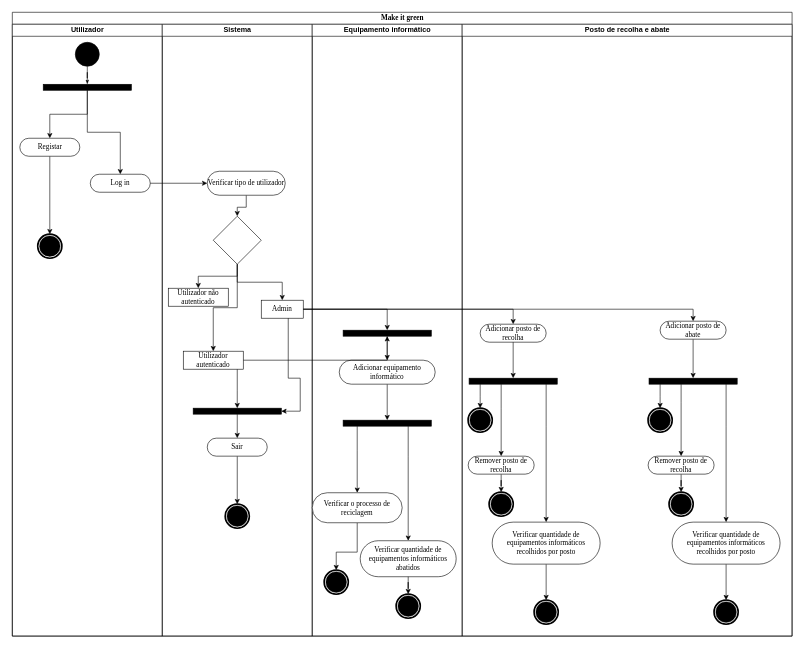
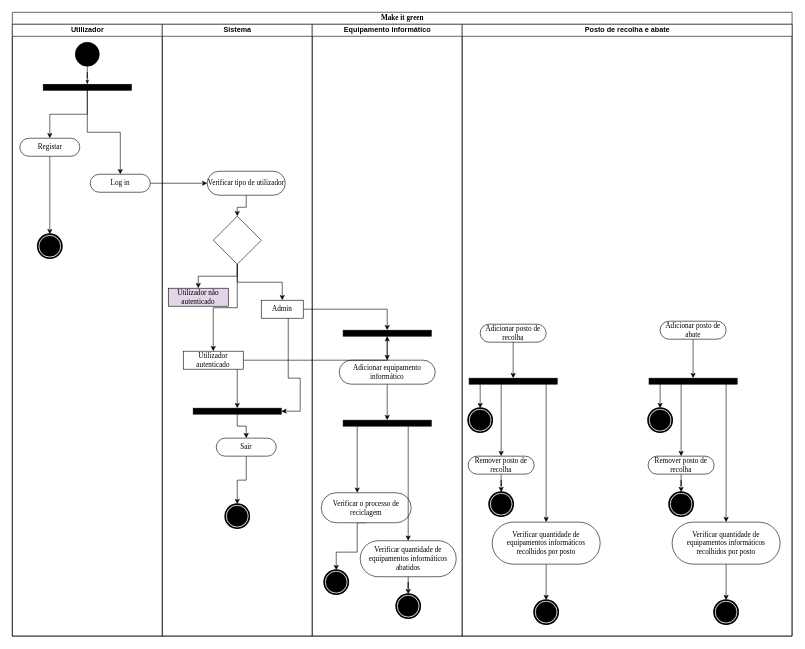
  <mxCell id="0" />
  <mxCell id="1" parent="0" />
  <mxCell id="2" value="Make it green" style="swimlane;html=1;childLayout=stackLayout;startSize=20;rounded=0;shadow=0;comic=0;labelBackgroundColor=none;strokeWidth=1;fontFamily=Verdana;fontSize=12;align=center;" parent="1" vertex="1"><mxGeometry x="20" y="20" width="1300" height="1040" as="geometry" /></mxCell>
  <mxCell id="3" value="Utilizador" style="swimlane;html=1;startSize=20;" parent="2" vertex="1"><mxGeometry y="20" width="250" height="1020" as="geometry" /></mxCell>
  <mxCell id="4" value="" style="ellipse;whiteSpace=wrap;html=1;rounded=0;shadow=0;comic=0;labelBackgroundColor=none;strokeWidth=1;fillColor=#000000;fontFamily=Verdana;fontSize=12;align=center;" parent="3" vertex="1"><mxGeometry x="105" y="30" width="40" height="40" as="geometry" /></mxCell>
  <mxCell id="5" style="edgeStyle=orthogonalEdgeStyle;rounded=0;orthogonalLoop=1;jettySize=auto;html=1;" edge="1" parent="3" source="6" target="8"><mxGeometry relative="1" as="geometry" /></mxCell>
  <mxCell id="6" value="Registar" style="rounded=1;whiteSpace=wrap;html=1;shadow=0;comic=0;labelBackgroundColor=none;strokeWidth=1;fontFamily=Verdana;fontSize=12;align=center;arcSize=50;" parent="3" vertex="1"><mxGeometry x="12.5" y="190" width="100" height="30" as="geometry" /></mxCell>
  <mxCell id="7" value="Log in" style="rounded=1;whiteSpace=wrap;html=1;shadow=0;comic=0;labelBackgroundColor=none;strokeWidth=1;fontFamily=Verdana;fontSize=12;align=center;arcSize=50;" vertex="1" parent="3"><mxGeometry x="130" y="250" width="100" height="30" as="geometry" /></mxCell>
  <mxCell id="8" value="" style="shape=mxgraph.bpmn.shape;html=1;verticalLabelPosition=bottom;labelBackgroundColor=#ffffff;verticalAlign=top;perimeter=ellipsePerimeter;outline=end;symbol=terminate;rounded=0;shadow=0;comic=0;strokeWidth=1;fontFamily=Verdana;fontSize=12;align=center;" vertex="1" parent="3"><mxGeometry x="42.5" y="350" width="40" height="40" as="geometry" /></mxCell>
  <mxCell id="9" style="edgeStyle=orthogonalEdgeStyle;rounded=0;orthogonalLoop=1;jettySize=auto;html=1;" edge="1" parent="2" source="7" target="16"><mxGeometry relative="1" as="geometry"><mxPoint x="290.5" y="185" as="targetPoint" /></mxGeometry></mxCell>
  <mxCell id="10" style="edgeStyle=orthogonalEdgeStyle;rounded=0;orthogonalLoop=1;jettySize=auto;html=1;" edge="1" parent="2" source="13" target="22"><mxGeometry relative="1" as="geometry"><mxPoint x="640" y="510" as="targetPoint" /></mxGeometry></mxCell>
  <mxCell id="11" value="Sistema" style="swimlane;html=1;startSize=20;" parent="2" vertex="1"><mxGeometry x="250" y="20" width="250" height="1020" as="geometry" /></mxCell>
  <mxCell id="12" style="edgeStyle=orthogonalEdgeStyle;rounded=0;orthogonalLoop=1;jettySize=auto;html=1;entryX=0.5;entryY=0;entryDx=0;entryDy=0;" edge="1" parent="11" source="14" target="13"><mxGeometry relative="1" as="geometry"><mxPoint x="114" y="170" as="sourcePoint" /></mxGeometry></mxCell>
  <mxCell id="13" value="Admin" style="rounded=0;whiteSpace=wrap;html=1;shadow=0;comic=0;labelBackgroundColor=none;strokeWidth=1;fontFamily=Verdana;fontSize=12;align=center;arcSize=50;" vertex="1" parent="11"><mxGeometry x="165" y="460" width="70" height="30" as="geometry" /></mxCell>
  <mxCell id="14" value="" style="rhombus;whiteSpace=wrap;html=1;" vertex="1" parent="11"><mxGeometry x="85" y="320" width="80" height="80" as="geometry" /></mxCell>
  <mxCell id="15" style="edgeStyle=orthogonalEdgeStyle;rounded=0;orthogonalLoop=1;jettySize=auto;html=1;" edge="1" parent="11" source="16" target="14"><mxGeometry relative="1" as="geometry"><mxPoint x="180" y="230" as="targetPoint" /></mxGeometry></mxCell>
  <mxCell id="16" value="Verificar tipo de utilizador" style="rounded=1;whiteSpace=wrap;html=1;shadow=0;comic=0;labelBackgroundColor=none;strokeWidth=1;fontFamily=Verdana;fontSize=12;align=center;arcSize=50;" vertex="1" parent="11"><mxGeometry x="75" y="245" width="130" height="40" as="geometry" /></mxCell>
  <mxCell id="17" style="edgeStyle=orthogonalEdgeStyle;rounded=0;orthogonalLoop=1;jettySize=auto;html=1;" edge="1" parent="11" source="18" target="19"><mxGeometry relative="1" as="geometry" /></mxCell>
- <mxCell id="18" value="Sair" style="rounded=1;whiteSpace=wrap;html=1;shadow=0;comic=0;labelBackgroundColor=none;strokeWidth=1;fontFamily=Verdana;fontSize=12;align=center;arcSize=50;" vertex="1" parent="11"><mxGeometry x="75" y="690" width="100" height="30" as="geometry" /></mxCell>
+ <mxCell id="18" value="Sair" style="rounded=1;whiteSpace=wrap;html=1;shadow=0;comic=0;labelBackgroundColor=none;strokeWidth=1;fontFamily=Verdana;fontSize=12;align=center;arcSize=50;" vertex="1" parent="11"><mxGeometry x="90" y="690" width="100" height="30" as="geometry" /></mxCell>
  <mxCell id="19" value="" style="shape=mxgraph.bpmn.shape;html=1;verticalLabelPosition=bottom;labelBackgroundColor=#ffffff;verticalAlign=top;perimeter=ellipsePerimeter;outline=end;symbol=terminate;rounded=0;shadow=0;comic=0;strokeWidth=1;fontFamily=Verdana;fontSize=12;align=center;" vertex="1" parent="11"><mxGeometry x="105" y="800" width="40" height="40" as="geometry" /></mxCell>
  <mxCell id="20" value="Equipamento informático" style="swimlane;html=1;startSize=20;" parent="2" vertex="1"><mxGeometry x="500" y="20" width="250" height="1020" as="geometry" /></mxCell>
  <mxCell id="21" style="edgeStyle=orthogonalEdgeStyle;rounded=0;orthogonalLoop=1;jettySize=auto;html=1;" edge="1" parent="20" source="22" target="24"><mxGeometry relative="1" as="geometry" /></mxCell>
  <mxCell id="22" value="" style="whiteSpace=wrap;html=1;rounded=0;shadow=0;comic=0;labelBackgroundColor=none;strokeWidth=1;fillColor=#000000;fontFamily=Verdana;fontSize=12;align=center;rotation=0;" vertex="1" parent="20"><mxGeometry x="51.5" y="510" width="147" height="10" as="geometry" /></mxCell>
  <mxCell id="23" style="edgeStyle=orthogonalEdgeStyle;rounded=0;orthogonalLoop=1;jettySize=auto;html=1;entryX=0.5;entryY=0;entryDx=0;entryDy=0;" edge="1" parent="20" source="24" target="30"><mxGeometry relative="1" as="geometry" /></mxCell>
  <mxCell id="24" value="Adicionar equipamento informático" style="rounded=1;whiteSpace=wrap;html=1;shadow=0;comic=0;labelBackgroundColor=none;strokeWidth=1;fontFamily=Verdana;fontSize=12;align=center;arcSize=50;" vertex="1" parent="20"><mxGeometry x="45" y="560" width="160" height="40" as="geometry" /></mxCell>
  <mxCell id="25" style="edgeStyle=orthogonalEdgeStyle;rounded=0;orthogonalLoop=1;jettySize=auto;html=1;exitX=0.5;exitY=1;exitDx=0;exitDy=0;" edge="1" parent="20" source="26" target="27"><mxGeometry relative="1" as="geometry"><mxPoint x="60" y="860" as="sourcePoint" /><Array as="points"><mxPoint x="75" y="880" /><mxPoint x="40" y="880" /></Array></mxGeometry></mxCell>
- <mxCell id="26" value="Verificar o processo de reciclagem" style="rounded=1;whiteSpace=wrap;html=1;shadow=0;comic=0;labelBackgroundColor=none;strokeWidth=1;fontFamily=Verdana;fontSize=12;align=center;arcSize=50;" vertex="1" parent="20"><mxGeometry y="781" width="150" height="50" as="geometry" /></mxCell>
+ <mxCell id="26" value="Verificar o processo de reciclagem" style="rounded=1;whiteSpace=wrap;html=1;shadow=0;comic=0;labelBackgroundColor=none;strokeWidth=1;fontFamily=Verdana;fontSize=12;align=center;arcSize=50;" vertex="1" parent="20"><mxGeometry x="15" y="781" width="150" height="50" as="geometry" /></mxCell>
  <mxCell id="27" value="" style="shape=mxgraph.bpmn.shape;html=1;verticalLabelPosition=bottom;labelBackgroundColor=#ffffff;verticalAlign=top;perimeter=ellipsePerimeter;outline=end;symbol=terminate;rounded=0;shadow=0;comic=0;strokeWidth=1;fontFamily=Verdana;fontSize=12;align=center;" vertex="1" parent="20"><mxGeometry x="20" y="910" width="40" height="40" as="geometry" /></mxCell>
  <mxCell id="28" value="" style="shape=mxgraph.bpmn.shape;html=1;verticalLabelPosition=bottom;labelBackgroundColor=#ffffff;verticalAlign=top;perimeter=ellipsePerimeter;outline=end;symbol=terminate;rounded=0;shadow=0;comic=0;strokeWidth=1;fontFamily=Verdana;fontSize=12;align=center;" vertex="1" parent="20"><mxGeometry x="140" y="950" width="40" height="40" as="geometry" /></mxCell>
  <mxCell id="29" style="edgeStyle=orthogonalEdgeStyle;rounded=0;orthogonalLoop=1;jettySize=auto;html=1;" edge="1" parent="20" source="30" target="26"><mxGeometry relative="1" as="geometry"><Array as="points"><mxPoint x="75" y="710" /><mxPoint x="75" y="710" /></Array></mxGeometry></mxCell>
  <mxCell id="30" value="" style="whiteSpace=wrap;html=1;rounded=0;shadow=0;comic=0;labelBackgroundColor=none;strokeWidth=1;fillColor=#000000;fontFamily=Verdana;fontSize=12;align=center;rotation=0;" vertex="1" parent="20"><mxGeometry x="51.5" y="660" width="147" height="10" as="geometry" /></mxCell>
  <mxCell id="31" style="edgeStyle=orthogonalEdgeStyle;rounded=0;orthogonalLoop=1;jettySize=auto;html=1;" edge="1" parent="1" source="33" target="6"><mxGeometry relative="1" as="geometry" /></mxCell>
  <mxCell id="32" style="edgeStyle=orthogonalEdgeStyle;rounded=0;orthogonalLoop=1;jettySize=auto;html=1;" edge="1" parent="1" source="33" target="7"><mxGeometry relative="1" as="geometry" /></mxCell>
  <mxCell id="33" value="" style="whiteSpace=wrap;html=1;rounded=0;shadow=0;comic=0;labelBackgroundColor=none;strokeWidth=1;fillColor=#000000;fontFamily=Verdana;fontSize=12;align=center;rotation=0;" vertex="1" parent="1"><mxGeometry x="71.5" y="140" width="147" height="10" as="geometry" /></mxCell>
  <mxCell id="34" style="edgeStyle=orthogonalEdgeStyle;rounded=0;html=1;labelBackgroundColor=none;startArrow=none;startFill=0;startSize=5;endArrow=classicThin;endFill=1;endSize=5;jettySize=auto;orthogonalLoop=1;strokeWidth=1;fontFamily=Verdana;fontSize=12" parent="1" source="4" target="33" edge="1"><mxGeometry relative="1" as="geometry" /></mxCell>
  <mxCell id="35" value="Posto de recolha e abate" style="swimlane;html=1;startSize=20;" vertex="1" parent="1"><mxGeometry x="770" y="40" width="550" height="1020" as="geometry" /></mxCell>
  <mxCell id="36" value="" style="shape=mxgraph.bpmn.shape;html=1;verticalLabelPosition=bottom;labelBackgroundColor=#ffffff;verticalAlign=top;perimeter=ellipsePerimeter;outline=end;symbol=terminate;rounded=0;shadow=0;comic=0;strokeWidth=1;fontFamily=Verdana;fontSize=12;align=center;" vertex="1" parent="35"><mxGeometry x="10" y="640" width="40" height="40" as="geometry" /></mxCell>
  <mxCell id="37" style="edgeStyle=orthogonalEdgeStyle;rounded=0;orthogonalLoop=1;jettySize=auto;html=1;" edge="1" parent="35" source="38" target="40"><mxGeometry relative="1" as="geometry" /></mxCell>
  <mxCell id="38" value="Verificar quantidade de equipamentos informáticos recolhidos por posto" style="rounded=1;whiteSpace=wrap;html=1;shadow=0;comic=0;labelBackgroundColor=none;strokeWidth=1;fontFamily=Verdana;fontSize=12;align=center;arcSize=50;" vertex="1" parent="35"><mxGeometry x="50" y="830" width="180" height="70" as="geometry" /></mxCell>
  <mxCell id="39" value="" style="shape=mxgraph.bpmn.shape;html=1;verticalLabelPosition=bottom;labelBackgroundColor=#ffffff;verticalAlign=top;perimeter=ellipsePerimeter;outline=end;symbol=terminate;rounded=0;shadow=0;comic=0;strokeWidth=1;fontFamily=Verdana;fontSize=12;align=center;" vertex="1" parent="35"><mxGeometry x="45" y="780" width="40" height="40" as="geometry" /></mxCell>
  <mxCell id="40" value="" style="shape=mxgraph.bpmn.shape;html=1;verticalLabelPosition=bottom;labelBackgroundColor=#ffffff;verticalAlign=top;perimeter=ellipsePerimeter;outline=end;symbol=terminate;rounded=0;shadow=0;comic=0;strokeWidth=1;fontFamily=Verdana;fontSize=12;align=center;" vertex="1" parent="35"><mxGeometry x="120" y="960" width="40" height="40" as="geometry" /></mxCell>
  <mxCell id="41" style="edgeStyle=orthogonalEdgeStyle;rounded=0;orthogonalLoop=1;jettySize=auto;html=1;entryX=0.5;entryY=0;entryDx=0;entryDy=0;" edge="1" parent="35" source="42" target="52"><mxGeometry relative="1" as="geometry" /></mxCell>
  <mxCell id="42" value="Adicionar posto de abate" style="rounded=1;whiteSpace=wrap;html=1;shadow=0;comic=0;labelBackgroundColor=none;strokeWidth=1;fontFamily=Verdana;fontSize=12;align=center;arcSize=50;" vertex="1" parent="35"><mxGeometry x="330" y="495" width="110" height="30" as="geometry" /></mxCell>
  <mxCell id="43" value="Adicionar posto de recolha" style="rounded=1;whiteSpace=wrap;html=1;shadow=0;comic=0;labelBackgroundColor=none;strokeWidth=1;fontFamily=Verdana;fontSize=12;align=center;arcSize=50;" vertex="1" parent="35"><mxGeometry x="30" y="500" width="110" height="30" as="geometry" /></mxCell>
  <mxCell id="44" value="" style="shape=mxgraph.bpmn.shape;html=1;verticalLabelPosition=bottom;labelBackgroundColor=#ffffff;verticalAlign=top;perimeter=ellipsePerimeter;outline=end;symbol=terminate;rounded=0;shadow=0;comic=0;strokeWidth=1;fontFamily=Verdana;fontSize=12;align=center;" vertex="1" parent="35"><mxGeometry x="310" y="640" width="40" height="40" as="geometry" /></mxCell>
  <mxCell id="45" style="edgeStyle=orthogonalEdgeStyle;rounded=0;orthogonalLoop=1;jettySize=auto;html=1;" edge="1" parent="35" source="46" target="54"><mxGeometry relative="1" as="geometry" /></mxCell>
  <mxCell id="46" value="Verificar quantidade de equipamentos informáticos recolhidos por posto" style="rounded=1;whiteSpace=wrap;html=1;shadow=0;comic=0;labelBackgroundColor=none;strokeWidth=1;fontFamily=Verdana;fontSize=12;align=center;arcSize=50;" vertex="1" parent="35"><mxGeometry x="350" y="830" width="180" height="70" as="geometry" /></mxCell>
  <mxCell id="47" style="edgeStyle=orthogonalEdgeStyle;rounded=0;orthogonalLoop=1;jettySize=auto;html=1;" edge="1" parent="35" source="48" target="53"><mxGeometry relative="1" as="geometry" /></mxCell>
  <mxCell id="48" value="Remover posto de recolha" style="rounded=1;whiteSpace=wrap;html=1;shadow=0;comic=0;labelBackgroundColor=none;strokeWidth=1;fontFamily=Verdana;fontSize=12;align=center;arcSize=50;" vertex="1" parent="35"><mxGeometry x="310" y="720" width="110" height="30" as="geometry" /></mxCell>
  <mxCell id="49" style="edgeStyle=orthogonalEdgeStyle;rounded=0;orthogonalLoop=1;jettySize=auto;html=1;" edge="1" parent="35" source="52" target="44"><mxGeometry relative="1" as="geometry"><Array as="points"><mxPoint x="330" y="620" /><mxPoint x="330" y="620" /></Array></mxGeometry></mxCell>
  <mxCell id="50" style="edgeStyle=orthogonalEdgeStyle;rounded=0;orthogonalLoop=1;jettySize=auto;html=1;" edge="1" parent="35" source="52" target="48"><mxGeometry relative="1" as="geometry"><Array as="points"><mxPoint x="365" y="630" /><mxPoint x="365" y="630" /></Array></mxGeometry></mxCell>
  <mxCell id="51" style="edgeStyle=orthogonalEdgeStyle;rounded=0;orthogonalLoop=1;jettySize=auto;html=1;" edge="1" parent="35" source="52" target="46"><mxGeometry relative="1" as="geometry"><Array as="points"><mxPoint x="440" y="670" /><mxPoint x="440" y="670" /></Array></mxGeometry></mxCell>
  <mxCell id="52" value="" style="whiteSpace=wrap;html=1;rounded=0;shadow=0;comic=0;labelBackgroundColor=none;strokeWidth=1;fillColor=#000000;fontFamily=Verdana;fontSize=12;align=center;rotation=0;" vertex="1" parent="35"><mxGeometry x="311.5" y="590" width="147" height="10" as="geometry" /></mxCell>
  <mxCell id="53" value="" style="shape=mxgraph.bpmn.shape;html=1;verticalLabelPosition=bottom;labelBackgroundColor=#ffffff;verticalAlign=top;perimeter=ellipsePerimeter;outline=end;symbol=terminate;rounded=0;shadow=0;comic=0;strokeWidth=1;fontFamily=Verdana;fontSize=12;align=center;" vertex="1" parent="35"><mxGeometry x="345" y="780" width="40" height="40" as="geometry" /></mxCell>
  <mxCell id="54" value="" style="shape=mxgraph.bpmn.shape;html=1;verticalLabelPosition=bottom;labelBackgroundColor=#ffffff;verticalAlign=top;perimeter=ellipsePerimeter;outline=end;symbol=terminate;rounded=0;shadow=0;comic=0;strokeWidth=1;fontFamily=Verdana;fontSize=12;align=center;" vertex="1" parent="35"><mxGeometry x="420" y="960" width="40" height="40" as="geometry" /></mxCell>
  <mxCell id="55" style="edgeStyle=orthogonalEdgeStyle;rounded=0;orthogonalLoop=1;jettySize=auto;html=1;" edge="1" parent="1" source="57" target="22"><mxGeometry relative="1" as="geometry" /></mxCell>
  <mxCell id="56" style="edgeStyle=orthogonalEdgeStyle;rounded=0;orthogonalLoop=1;jettySize=auto;html=1;" edge="1" parent="1" source="57" target="62"><mxGeometry relative="1" as="geometry"><mxPoint x="395" y="640" as="targetPoint" /><Array as="points"><mxPoint x="395" y="650" /><mxPoint x="395" y="650" /></Array></mxGeometry></mxCell>
  <mxCell id="57" value="Utilizador autenticado" style="rounded=0;whiteSpace=wrap;html=1;shadow=0;comic=0;labelBackgroundColor=none;strokeWidth=1;fontFamily=Verdana;fontSize=12;align=center;arcSize=50;" vertex="1" parent="1"><mxGeometry x="305" y="585" width="100" height="30" as="geometry" /></mxCell>
- <mxCell id="58" value="Utilizador não autenticado" style="rounded=0;whiteSpace=wrap;html=1;shadow=0;comic=0;labelBackgroundColor=none;strokeWidth=1;fontFamily=Verdana;fontSize=12;align=center;arcSize=50;" vertex="1" parent="1"><mxGeometry x="280" y="480" width="100" height="30" as="geometry" /></mxCell>
+ <mxCell id="58" value="Utilizador não autenticado" style="rounded=0;whiteSpace=wrap;html=1;shadow=0;comic=0;labelBackgroundColor=none;strokeWidth=1;fontFamily=Verdana;fontSize=12;align=center;arcSize=50;fillColor=#e1d5e7;" vertex="1" parent="1"><mxGeometry x="280" y="480" width="100" height="30" as="geometry" /></mxCell>
  <mxCell id="59" style="edgeStyle=orthogonalEdgeStyle;rounded=0;orthogonalLoop=1;jettySize=auto;html=1;" edge="1" parent="1" source="14" target="58"><mxGeometry relative="1" as="geometry" /></mxCell>
  <mxCell id="60" style="edgeStyle=orthogonalEdgeStyle;rounded=0;orthogonalLoop=1;jettySize=auto;html=1;" edge="1" parent="1" source="14" target="57"><mxGeometry relative="1" as="geometry" /></mxCell>
  <mxCell id="61" style="edgeStyle=orthogonalEdgeStyle;rounded=0;orthogonalLoop=1;jettySize=auto;html=1;" edge="1" parent="1" source="62" target="18"><mxGeometry relative="1" as="geometry" /></mxCell>
  <mxCell id="62" value="" style="whiteSpace=wrap;html=1;rounded=0;shadow=0;comic=0;labelBackgroundColor=none;strokeWidth=1;fillColor=#000000;fontFamily=Verdana;fontSize=12;align=center;rotation=0;" vertex="1" parent="1"><mxGeometry x="321.5" y="680" width="147" height="10" as="geometry" /></mxCell>
  <mxCell id="63" style="edgeStyle=orthogonalEdgeStyle;rounded=0;orthogonalLoop=1;jettySize=auto;html=1;" edge="1" parent="1" source="13" target="62"><mxGeometry relative="1" as="geometry"><Array as="points"><mxPoint x="480" y="630" /><mxPoint x="500" y="630" /><mxPoint x="500" y="685" /></Array></mxGeometry></mxCell>
- <mxCell id="64" style="edgeStyle=orthogonalEdgeStyle;rounded=0;orthogonalLoop=1;jettySize=auto;html=1;" edge="1" parent="1" source="13" target="43"><mxGeometry relative="1" as="geometry" /></mxCell>
- <mxCell id="65" style="edgeStyle=orthogonalEdgeStyle;rounded=0;orthogonalLoop=1;jettySize=auto;html=1;" edge="1" parent="1" source="13" target="42"><mxGeometry relative="1" as="geometry" /></mxCell>
  <mxCell id="66" style="edgeStyle=orthogonalEdgeStyle;rounded=0;orthogonalLoop=1;jettySize=auto;html=1;" edge="1" parent="1" source="67" target="39"><mxGeometry relative="1" as="geometry" /></mxCell>
  <mxCell id="67" value="Remover posto de recolha" style="rounded=1;whiteSpace=wrap;html=1;shadow=0;comic=0;labelBackgroundColor=none;strokeWidth=1;fontFamily=Verdana;fontSize=12;align=center;arcSize=50;" vertex="1" parent="1"><mxGeometry x="780" y="760" width="110" height="30" as="geometry" /></mxCell>
  <mxCell id="68" value="Verificar quantidade de equipamentos informáticos abatidos" style="rounded=1;whiteSpace=wrap;html=1;shadow=0;comic=0;labelBackgroundColor=none;strokeWidth=1;fontFamily=Verdana;fontSize=12;align=center;arcSize=50;" vertex="1" parent="1"><mxGeometry x="600" y="901" width="160" height="60" as="geometry" /></mxCell>
  <mxCell id="69" style="edgeStyle=orthogonalEdgeStyle;rounded=0;orthogonalLoop=1;jettySize=auto;html=1;" edge="1" parent="1" target="28" source="68"><mxGeometry relative="1" as="geometry"><mxPoint x="740" y="870" as="sourcePoint" /><Array as="points" /></mxGeometry></mxCell>
  <mxCell id="70" style="edgeStyle=orthogonalEdgeStyle;rounded=0;orthogonalLoop=1;jettySize=auto;html=1;" edge="1" parent="1" source="30" target="68"><mxGeometry relative="1" as="geometry"><Array as="points"><mxPoint x="680" y="760" /><mxPoint x="680" y="760" /></Array></mxGeometry></mxCell>
  <mxCell id="71" style="edgeStyle=orthogonalEdgeStyle;rounded=0;orthogonalLoop=1;jettySize=auto;html=1;" edge="1" parent="1" source="74" target="36"><mxGeometry relative="1" as="geometry"><Array as="points"><mxPoint x="800" y="660" /><mxPoint x="800" y="660" /></Array></mxGeometry></mxCell>
  <mxCell id="72" style="edgeStyle=orthogonalEdgeStyle;rounded=0;orthogonalLoop=1;jettySize=auto;html=1;" edge="1" parent="1" source="74" target="67"><mxGeometry relative="1" as="geometry"><Array as="points"><mxPoint x="835" y="680" /><mxPoint x="835" y="680" /></Array></mxGeometry></mxCell>
  <mxCell id="73" style="edgeStyle=orthogonalEdgeStyle;rounded=0;orthogonalLoop=1;jettySize=auto;html=1;" edge="1" parent="1" source="74" target="38"><mxGeometry relative="1" as="geometry"><Array as="points"><mxPoint x="910" y="710" /><mxPoint x="910" y="710" /></Array></mxGeometry></mxCell>
  <mxCell id="74" value="" style="whiteSpace=wrap;html=1;rounded=0;shadow=0;comic=0;labelBackgroundColor=none;strokeWidth=1;fillColor=#000000;fontFamily=Verdana;fontSize=12;align=center;rotation=0;" vertex="1" parent="1"><mxGeometry x="781.5" y="630" width="147" height="10" as="geometry" /></mxCell>
  <mxCell id="75" style="edgeStyle=orthogonalEdgeStyle;rounded=0;orthogonalLoop=1;jettySize=auto;html=1;" edge="1" parent="1" source="43" target="74"><mxGeometry relative="1" as="geometry" /></mxCell>
